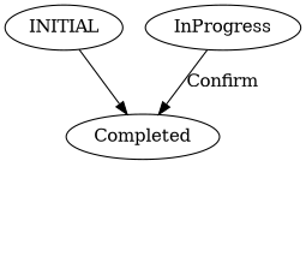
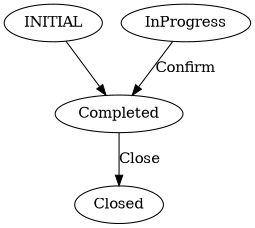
  digraph {
    INITIAL
    Completed
    InProgress
+   Closed
    INITIAL -> Completed
+   Completed -> Closed [label=Close]
    InProgress -> Completed [label=Confirm]
  }
